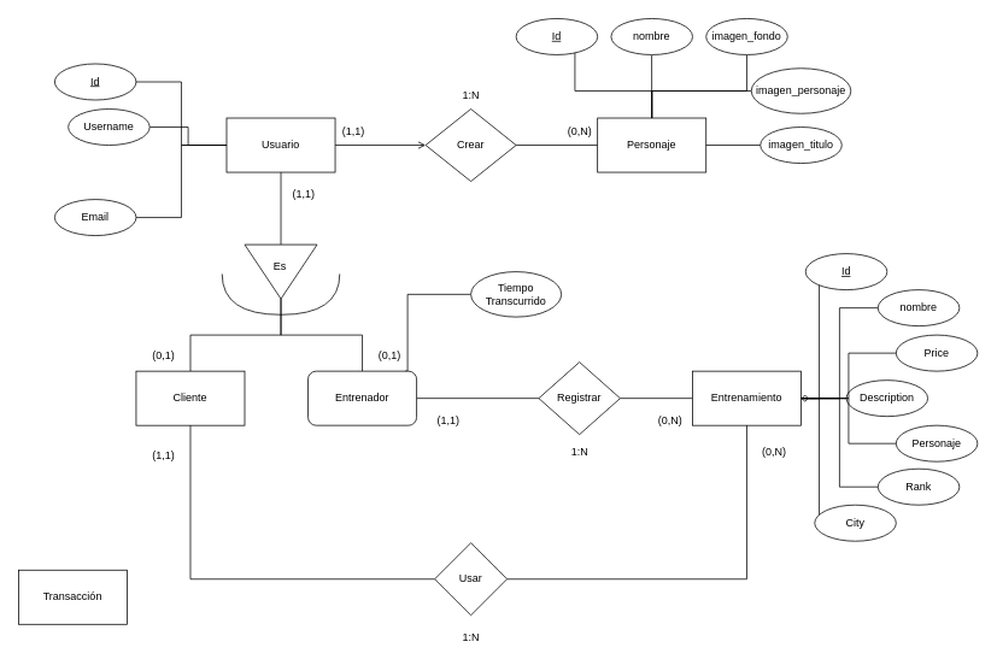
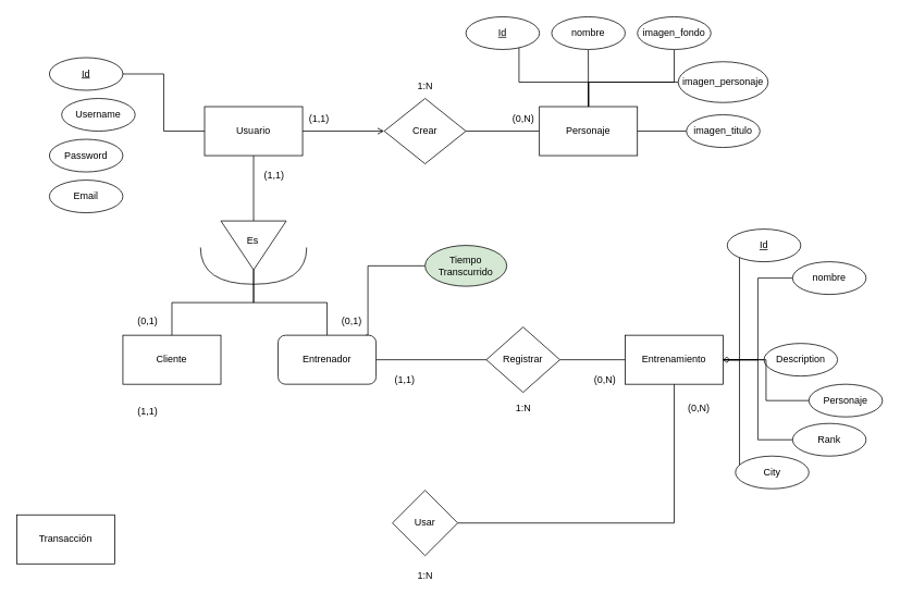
  <mxCell id="0" />
  <mxCell id="1" parent="0" />
  <mxCell id="2" style="edgeStyle=orthogonalEdgeStyle;rounded=0;orthogonalLoop=1;jettySize=auto;html=1;entryX=0;entryY=0.5;entryDx=0;entryDy=0;endArrow=none;endFill=0;" parent="1" source="4" target="12" edge="1"><mxGeometry relative="1" as="geometry" /></mxCell>
  <mxCell id="3" value="" style="edgeStyle=orthogonalEdgeStyle;rounded=0;orthogonalLoop=1;jettySize=auto;html=1;endArrow=open;endFill=0;" parent="1" source="4" target="21" edge="1"><mxGeometry relative="1" as="geometry" /></mxCell>
  <mxCell id="4" value="Usuario" style="rounded=0;whiteSpace=wrap;html=1;" parent="1" vertex="1"><mxGeometry x="250" y="130" width="120" height="60" as="geometry" /></mxCell>
  <mxCell id="5" style="edgeStyle=orthogonalEdgeStyle;rounded=0;orthogonalLoop=1;jettySize=auto;html=1;entryX=0;entryY=0.5;entryDx=0;entryDy=0;endArrow=none;endFill=0;" parent="1" source="6" target="4" edge="1"><mxGeometry relative="1" as="geometry" /></mxCell>
  <mxCell id="6" value="&lt;u&gt;Id&lt;/u&gt;" style="ellipse;whiteSpace=wrap;html=1;rounded=0;" parent="1" vertex="1"><mxGeometry x="60" y="70" width="90" height="40" as="geometry" /></mxCell>
- <mxCell id="7" style="edgeStyle=orthogonalEdgeStyle;rounded=0;orthogonalLoop=1;jettySize=auto;html=1;entryX=0;entryY=0.5;entryDx=0;entryDy=0;endArrow=none;endFill=0;" parent="1" source="8" target="4" edge="1"><mxGeometry relative="1" as="geometry" /></mxCell>
  <mxCell id="8" value="Username" style="ellipse;whiteSpace=wrap;html=1;rounded=0;" parent="1" vertex="1"><mxGeometry x="75" y="120" width="90" height="40" as="geometry" /></mxCell>
- <mxCell id="10" style="edgeStyle=orthogonalEdgeStyle;rounded=0;orthogonalLoop=1;jettySize=auto;html=1;entryX=0;entryY=0.5;entryDx=0;entryDy=0;endArrow=none;endFill=0;" parent="1" source="11" target="4" edge="1"><mxGeometry relative="1" as="geometry" /></mxCell>
+ <mxCell id="9" value="Password" style="ellipse;whiteSpace=wrap;html=1;rounded=0;" parent="1" vertex="1"><mxGeometry x="60" y="170" width="90" height="40" as="geometry" /></mxCell>
  <mxCell id="11" value="Email" style="ellipse;whiteSpace=wrap;html=1;rounded=0;" parent="1" vertex="1"><mxGeometry x="60" y="220" width="90" height="40" as="geometry" /></mxCell>
  <mxCell id="12" value="" style="triangle;whiteSpace=wrap;html=1;rotation=90;labelPosition=left;verticalLabelPosition=middle;align=right;verticalAlign=middle;" parent="1" vertex="1"><mxGeometry x="280" y="260" width="60" height="80" as="geometry" /></mxCell>
  <mxCell id="13" style="edgeStyle=orthogonalEdgeStyle;rounded=0;orthogonalLoop=1;jettySize=auto;html=1;entryX=1;entryY=0.5;entryDx=0;entryDy=0;endArrow=none;endFill=0;" parent="1" source="14" target="12" edge="1"><mxGeometry relative="1" as="geometry" /></mxCell>
  <mxCell id="14" value="Cliente" style="rounded=0;whiteSpace=wrap;html=1;" parent="1" vertex="1"><mxGeometry x="150" y="410" width="120" height="60" as="geometry" /></mxCell>
  <mxCell id="15" style="edgeStyle=orthogonalEdgeStyle;rounded=0;orthogonalLoop=1;jettySize=auto;html=1;entryX=1;entryY=0.5;entryDx=0;entryDy=0;endArrow=none;endFill=0;" parent="1" source="18" target="12" edge="1"><mxGeometry relative="1" as="geometry" /></mxCell>
  <mxCell id="16" style="edgeStyle=orthogonalEdgeStyle;rounded=0;orthogonalLoop=1;jettySize=auto;html=1;entryX=0;entryY=0.5;entryDx=0;entryDy=0;endArrow=none;endFill=0;exitX=0.892;exitY=0;exitDx=0;exitDy=0;exitPerimeter=0;" parent="1" source="18" target="63" edge="1"><mxGeometry relative="1" as="geometry"><Array as="points"><mxPoint x="450" y="410" /><mxPoint x="450" y="325" /></Array></mxGeometry></mxCell>
  <mxCell id="17" style="edgeStyle=orthogonalEdgeStyle;rounded=0;orthogonalLoop=1;jettySize=auto;html=1;entryX=0;entryY=0.5;entryDx=0;entryDy=0;endArrow=none;endFill=0;" edge="1" parent="1" source="18" target="34"><mxGeometry relative="1" as="geometry" /></mxCell>
  <mxCell id="18" value="Entrenador" style="whiteSpace=wrap;html=1;rounded=1;" parent="1" vertex="1"><mxGeometry x="340" y="410" width="120" height="60" as="geometry" /></mxCell>
  <mxCell id="19" value="&lt;span style=&quot;color: rgb(0, 0, 0); font-family: Helvetica; font-size: 12px; font-style: normal; font-variant-ligatures: normal; font-variant-caps: normal; font-weight: 400; letter-spacing: normal; orphans: 2; text-align: center; text-indent: 0px; text-transform: none; widows: 2; word-spacing: 0px; -webkit-text-stroke-width: 0px; white-space: normal; background-color: rgb(251, 251, 251); text-decoration-thickness: initial; text-decoration-style: initial; text-decoration-color: initial; display: inline !important; float: none;&quot;&gt;Es&lt;/span&gt;" style="text;whiteSpace=wrap;html=1;" parent="1" vertex="1"><mxGeometry x="300" y="280" width="90" height="40" as="geometry" /></mxCell>
  <mxCell id="20" style="edgeStyle=orthogonalEdgeStyle;rounded=0;orthogonalLoop=1;jettySize=auto;html=1;endArrow=none;endFill=0;entryX=0;entryY=0.5;entryDx=0;entryDy=0;" parent="1" source="21" target="22" edge="1"><mxGeometry relative="1" as="geometry"><mxPoint x="660" y="160" as="targetPoint" /></mxGeometry></mxCell>
  <mxCell id="21" value="Crear" style="rhombus;whiteSpace=wrap;html=1;rounded=0;" parent="1" vertex="1"><mxGeometry x="470" y="120" width="100" height="80" as="geometry" /></mxCell>
  <mxCell id="22" value="Personaje" style="rounded=0;whiteSpace=wrap;html=1;" parent="1" vertex="1"><mxGeometry x="660" y="130" width="120" height="60" as="geometry" /></mxCell>
  <mxCell id="23" style="edgeStyle=orthogonalEdgeStyle;rounded=0;orthogonalLoop=1;jettySize=auto;html=1;entryX=0.5;entryY=0;entryDx=0;entryDy=0;endArrow=none;endFill=0;" parent="1" source="24" target="22" edge="1"><mxGeometry relative="1" as="geometry"><Array as="points"><mxPoint x="635" y="100" /><mxPoint x="720" y="100" /></Array></mxGeometry></mxCell>
  <mxCell id="24" value="&lt;u&gt;Id&lt;/u&gt;" style="ellipse;whiteSpace=wrap;html=1;rounded=0;" parent="1" vertex="1"><mxGeometry x="570" width="90" height="40" as="geometry" y="20" /></mxCell>
  <mxCell id="25" style="edgeStyle=orthogonalEdgeStyle;rounded=0;orthogonalLoop=1;jettySize=auto;html=1;entryX=0.5;entryY=0;entryDx=0;entryDy=0;exitX=0.498;exitY=1.015;exitDx=0;exitDy=0;exitPerimeter=0;endArrow=none;endFill=0;" parent="1" source="26" target="22" edge="1"><mxGeometry relative="1" as="geometry"><Array as="points"><mxPoint x="720" y="61" /></Array></mxGeometry></mxCell>
  <mxCell id="26" value="nombre" style="ellipse;whiteSpace=wrap;html=1;rounded=0;" parent="1" vertex="1"><mxGeometry x="675" width="90" height="40" as="geometry" y="20" /></mxCell>
  <mxCell id="27" style="edgeStyle=orthogonalEdgeStyle;rounded=0;orthogonalLoop=1;jettySize=auto;html=1;entryX=1;entryY=0.5;entryDx=0;entryDy=0;endArrow=none;endFill=0;" parent="1" source="28" target="22" edge="1"><mxGeometry relative="1" as="geometry" /></mxCell>
  <mxCell id="28" value="imagen_titulo" style="ellipse;whiteSpace=wrap;html=1;rounded=0;" parent="1" vertex="1"><mxGeometry x="840" y="140" width="90" height="40" as="geometry" /></mxCell>
  <mxCell id="29" style="edgeStyle=orthogonalEdgeStyle;rounded=0;orthogonalLoop=1;jettySize=auto;html=1;entryX=0.5;entryY=0;entryDx=0;entryDy=0;endArrow=none;endFill=0;" parent="1" source="30" target="22" edge="1"><mxGeometry relative="1" as="geometry" /></mxCell>
  <mxCell id="30" value="imagen_personaje" style="ellipse;whiteSpace=wrap;html=1;rounded=0;" parent="1" vertex="1"><mxGeometry x="830" y="75" width="110" height="50" as="geometry" /></mxCell>
  <mxCell id="31" style="edgeStyle=orthogonalEdgeStyle;rounded=0;orthogonalLoop=1;jettySize=auto;html=1;entryX=0.5;entryY=0;entryDx=0;entryDy=0;endArrow=none;endFill=0;" parent="1" source="32" target="22" edge="1"><mxGeometry relative="1" as="geometry"><Array as="points"><mxPoint x="825" y="100" /><mxPoint x="720" y="100" /></Array></mxGeometry></mxCell>
  <mxCell id="32" value="imagen_fondo" style="ellipse;whiteSpace=wrap;html=1;rounded=0;" parent="1" vertex="1"><mxGeometry x="780" width="90" height="40" as="geometry" y="20" /></mxCell>
  <mxCell id="33" style="edgeStyle=orthogonalEdgeStyle;rounded=0;orthogonalLoop=1;jettySize=auto;html=1;entryX=0;entryY=0.5;entryDx=0;entryDy=0;endArrow=none;endFill=0;" edge="1" parent="1" source="34" target="35"><mxGeometry relative="1" as="geometry" /></mxCell>
  <mxCell id="34" value="Registrar" style="rhombus;whiteSpace=wrap;html=1;rounded=0;" parent="1" vertex="1"><mxGeometry x="595" y="400" width="90" height="80" as="geometry" /></mxCell>
  <mxCell id="35" value="Entrenamiento" style="whiteSpace=wrap;html=1;rounded=0;" parent="1" vertex="1"><mxGeometry x="765" y="410" width="120" height="60" as="geometry" /></mxCell>
  <mxCell id="36" style="edgeStyle=orthogonalEdgeStyle;rounded=0;orthogonalLoop=1;jettySize=auto;html=1;entryX=1;entryY=0.5;entryDx=0;entryDy=0;endArrow=none;endFill=0;" edge="1" parent="1" source="37" target="35"><mxGeometry relative="1" as="geometry" /></mxCell>
  <mxCell id="37" value="Description" style="ellipse;whiteSpace=wrap;html=1;rounded=0;" parent="1" vertex="1"><mxGeometry x="935" y="420" width="90" height="40" as="geometry" /></mxCell>
  <mxCell id="38" style="edgeStyle=orthogonalEdgeStyle;rounded=0;orthogonalLoop=1;jettySize=auto;html=1;entryX=1;entryY=0.5;entryDx=0;entryDy=0;endArrow=none;endFill=0;" edge="1" parent="1" source="39" target="35"><mxGeometry relative="1" as="geometry" /></mxCell>
  <mxCell id="39" value="Personaje" style="ellipse;whiteSpace=wrap;html=1;rounded=0;" parent="1" vertex="1"><mxGeometry x="990" y="470" width="90" height="40" as="geometry" /></mxCell>
  <mxCell id="40" style="edgeStyle=orthogonalEdgeStyle;rounded=0;orthogonalLoop=1;jettySize=auto;html=1;entryX=1;entryY=0.5;entryDx=0;entryDy=0;endArrow=diamond;endFill=0;" edge="1" parent="1" source="41" target="35"><mxGeometry relative="1" as="geometry" /></mxCell>
  <mxCell id="41" value="Rank" style="ellipse;whiteSpace=wrap;html=1;rounded=0;" parent="1" vertex="1"><mxGeometry x="970" y="518" width="90" height="40" as="geometry" /></mxCell>
  <mxCell id="42" style="edgeStyle=orthogonalEdgeStyle;rounded=0;orthogonalLoop=1;jettySize=auto;html=1;entryX=1;entryY=0.5;entryDx=0;entryDy=0;endArrow=none;endFill=0;" edge="1" parent="1" source="43" target="35"><mxGeometry relative="1" as="geometry"><Array as="points"><mxPoint x="905" y="440" /></Array></mxGeometry></mxCell>
  <mxCell id="43" value="City" style="ellipse;whiteSpace=wrap;html=1;rounded=0;" parent="1" vertex="1"><mxGeometry x="900" y="558" width="90" height="40" as="geometry" /></mxCell>
  <mxCell id="44" style="edgeStyle=orthogonalEdgeStyle;rounded=0;orthogonalLoop=1;jettySize=auto;html=1;entryX=1;entryY=0.5;entryDx=0;entryDy=0;endArrow=none;endFill=0;" edge="1" parent="1" source="45" target="35"><mxGeometry relative="1" as="geometry"><Array as="points"><mxPoint x="905" y="440" /></Array></mxGeometry></mxCell>
  <mxCell id="45" value="&lt;u&gt;Id&lt;/u&gt;" style="ellipse;whiteSpace=wrap;html=1;rounded=0;" parent="1" vertex="1"><mxGeometry x="890" y="280" width="90" height="40" as="geometry" /></mxCell>
  <mxCell id="46" style="edgeStyle=orthogonalEdgeStyle;rounded=0;orthogonalLoop=1;jettySize=auto;html=1;entryX=1;entryY=0.5;entryDx=0;entryDy=0;endArrow=none;endFill=0;" edge="1" parent="1" source="47" target="35"><mxGeometry relative="1" as="geometry" /></mxCell>
  <mxCell id="47" value="nombre" style="ellipse;whiteSpace=wrap;html=1;rounded=0;" parent="1" vertex="1"><mxGeometry x="970" y="320" width="90" height="40" as="geometry" /></mxCell>
- <mxCell id="48" style="edgeStyle=orthogonalEdgeStyle;rounded=0;orthogonalLoop=1;jettySize=auto;html=1;entryX=1;entryY=0.5;entryDx=0;entryDy=0;endArrow=none;endFill=0;" edge="1" parent="1" source="49" target="35"><mxGeometry relative="1" as="geometry" /></mxCell>
- <mxCell id="49" value="Price" style="ellipse;whiteSpace=wrap;html=1;rounded=0;" parent="1" vertex="1"><mxGeometry x="990" y="370" width="90" height="40" as="geometry" /></mxCell>
- <mxCell id="50" style="edgeStyle=orthogonalEdgeStyle;rounded=0;orthogonalLoop=1;jettySize=auto;html=1;entryX=0.5;entryY=1;entryDx=0;entryDy=0;strokeColor=default;align=center;verticalAlign=middle;fontFamily=Helvetica;fontSize=11;fontColor=default;labelBackgroundColor=default;endArrow=none;endFill=0;" edge="1" parent="1" source="52" target="14"><mxGeometry relative="1" as="geometry" /></mxCell>
  <mxCell id="51" style="edgeStyle=orthogonalEdgeStyle;rounded=0;orthogonalLoop=1;jettySize=auto;html=1;entryX=0.5;entryY=1;entryDx=0;entryDy=0;strokeColor=default;align=center;verticalAlign=middle;fontFamily=Helvetica;fontSize=11;fontColor=default;labelBackgroundColor=default;endArrow=none;endFill=0;" edge="1" parent="1" source="52" target="35"><mxGeometry relative="1" as="geometry" /></mxCell>
  <mxCell id="52" value="Usar" style="rhombus;whiteSpace=wrap;html=1;rounded=0;" parent="1" vertex="1"><mxGeometry x="480" y="600" width="80" height="80" as="geometry" /></mxCell>
  <mxCell id="53" value="(0,N)" style="text;html=1;align=center;verticalAlign=middle;resizable=0;points=[];autosize=1;strokeColor=none;fillColor=none;" parent="1" vertex="1"><mxGeometry x="615" y="130" width="50" height="30" as="geometry" /></mxCell>
  <mxCell id="54" value="(1,1)" style="text;html=1;align=center;verticalAlign=middle;resizable=0;points=[];autosize=1;strokeColor=none;fillColor=none;" parent="1" vertex="1"><mxGeometry x="365" y="130" width="50" height="30" as="geometry" /></mxCell>
  <mxCell id="55" value="1:N" style="text;html=1;align=center;verticalAlign=middle;resizable=0;points=[];autosize=1;strokeColor=none;fillColor=none;" parent="1" vertex="1"><mxGeometry x="500" y="90" width="40" height="30" as="geometry" /></mxCell>
  <mxCell id="56" value="(0,N)" style="text;html=1;align=center;verticalAlign=middle;resizable=0;points=[];autosize=1;strokeColor=none;fillColor=none;" parent="1" vertex="1"><mxGeometry x="715" y="450" width="50" height="30" as="geometry" /></mxCell>
  <mxCell id="57" value="(1,1)" style="text;html=1;align=center;verticalAlign=middle;resizable=0;points=[];autosize=1;strokeColor=none;fillColor=none;" parent="1" vertex="1"><mxGeometry x="470" y="450" width="50" height="30" as="geometry" /></mxCell>
  <mxCell id="58" value="(0,N)" style="text;html=1;align=center;verticalAlign=middle;resizable=0;points=[];autosize=1;strokeColor=none;fillColor=none;" parent="1" vertex="1"><mxGeometry x="830" y="485" width="50" height="30" as="geometry" /></mxCell>
  <mxCell id="59" value="(1,1)" style="text;html=1;align=center;verticalAlign=middle;resizable=0;points=[];autosize=1;strokeColor=none;fillColor=none;" parent="1" vertex="1"><mxGeometry x="155" y="488" width="50" height="30" as="geometry" /></mxCell>
  <mxCell id="60" value="1:N" style="text;html=1;align=center;verticalAlign=middle;resizable=0;points=[];autosize=1;strokeColor=none;fillColor=none;" parent="1" vertex="1"><mxGeometry x="500" y="690" width="40" height="30" as="geometry" /></mxCell>
  <mxCell id="61" value="1:N" style="text;html=1;align=center;verticalAlign=middle;resizable=0;points=[];autosize=1;strokeColor=none;fillColor=none;" parent="1" vertex="1"><mxGeometry x="620" y="485" width="40" height="30" as="geometry" /></mxCell>
  <mxCell id="62" value="" style="shape=requiredInterface;html=1;verticalLabelPosition=bottom;sketch=0;rotation=90;" parent="1" vertex="1"><mxGeometry x="287.48" y="260" width="45.03" height="130" as="geometry" /></mxCell>
- <mxCell id="63" value="Tiempo Transcurrido" style="ellipse;whiteSpace=wrap;html=1;rounded=0;" parent="1" vertex="1"><mxGeometry x="520" y="300" width="100" height="50" as="geometry" /></mxCell>
+ <mxCell id="63" value="Tiempo Transcurrido" style="ellipse;whiteSpace=wrap;html=1;rounded=0;fillColor=#d5e8d4;" parent="1" vertex="1"><mxGeometry x="520" y="300" width="100" height="50" as="geometry" /></mxCell>
  <mxCell id="64" value="(1,1)" style="text;html=1;align=center;verticalAlign=middle;resizable=0;points=[];autosize=1;strokeColor=none;fillColor=none;" parent="1" vertex="1"><mxGeometry x="310" y="200" width="50" height="30" as="geometry" /></mxCell>
  <mxCell id="65" value="(0,1)" style="text;html=1;align=center;verticalAlign=middle;resizable=0;points=[];autosize=1;strokeColor=none;fillColor=none;" parent="1" vertex="1"><mxGeometry x="155" y="378" width="50" height="30" as="geometry" /></mxCell>
  <mxCell id="66" value="(0,1)" style="text;html=1;align=center;verticalAlign=middle;resizable=0;points=[];autosize=1;strokeColor=none;fillColor=none;" parent="1" vertex="1"><mxGeometry x="405" y="378" width="50" height="30" as="geometry" /></mxCell>
  <mxCell id="67" value="Transacción" style="whiteSpace=wrap;html=1;" vertex="1" parent="1"><mxGeometry x="20" y="630" width="120" height="60" as="geometry" /></mxCell>
